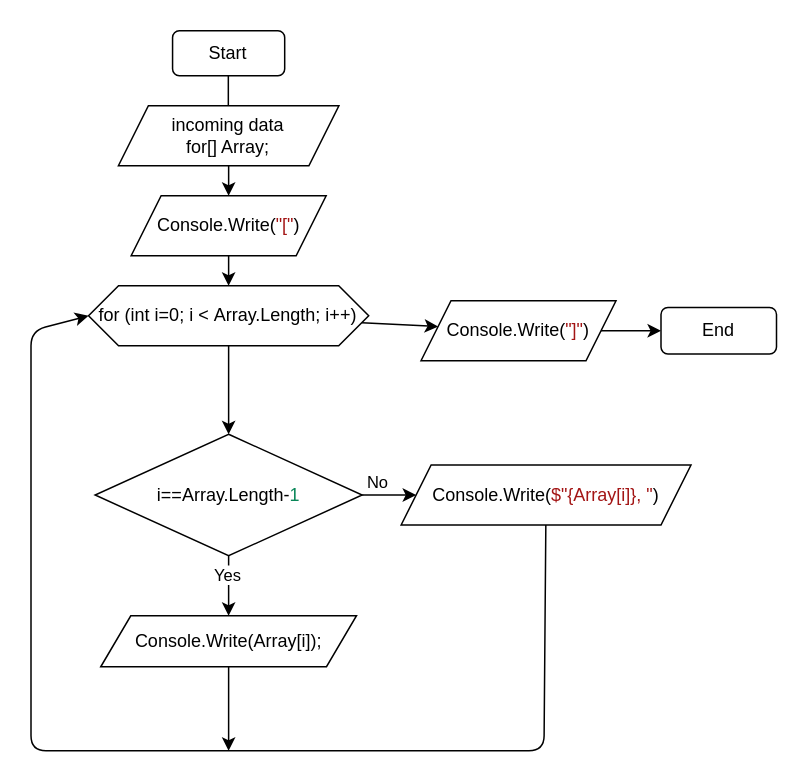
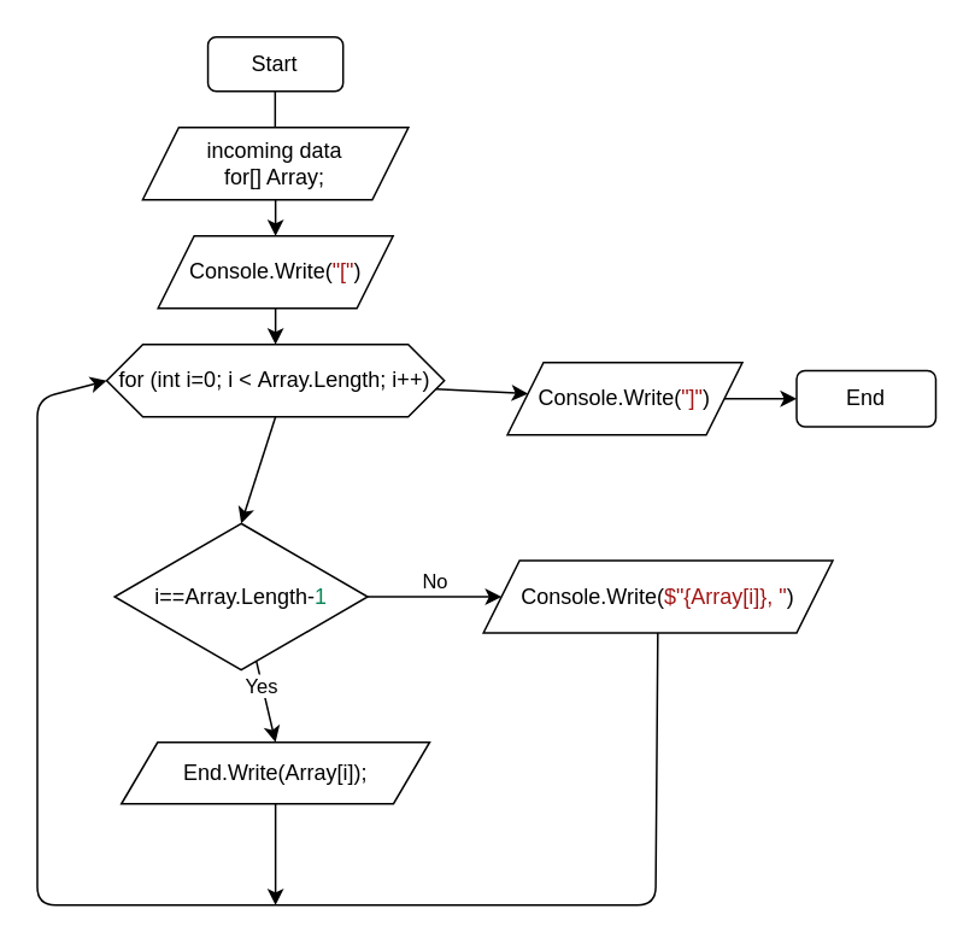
  <mxCell id="0" />
  <mxCell id="1" parent="0" />
  <mxCell id="2" value="Start" style="rounded=1;whiteSpace=wrap;html=1;" parent="1" vertex="1"><mxGeometry x="114.38" y="20" width="74.75" height="30" as="geometry" /></mxCell>
  <mxCell id="3" value="" style="endArrow=classic;html=1;" parent="1" edge="1"><mxGeometry width="50" height="50" relative="1" as="geometry"><mxPoint x="151.55" y="50" as="sourcePoint" /><mxPoint x="151.55" y="90" as="targetPoint" /></mxGeometry></mxCell>
  <mxCell id="4" style="edgeStyle=none;html=1;entryX=0.5;entryY=0;entryDx=0;entryDy=0;" edge="1" parent="1" source="8" target="16"><mxGeometry relative="1" as="geometry"><Array as="points" /></mxGeometry></mxCell>
  <mxCell id="5" value="Yes" style="edgeLabel;html=1;align=center;verticalAlign=middle;resizable=0;points=[];" vertex="1" connectable="0" parent="4"><mxGeometry x="-0.406" y="-1" relative="1" as="geometry"><mxPoint as="offset" /></mxGeometry></mxCell>
  <mxCell id="6" style="edgeStyle=none;html=1;entryX=0;entryY=0.5;entryDx=0;entryDy=0;" edge="1" parent="1" source="8" target="18"><mxGeometry relative="1" as="geometry" /></mxCell>
  <mxCell id="7" value="No" style="edgeLabel;html=1;align=center;verticalAlign=middle;resizable=0;points=[];" vertex="1" connectable="0" parent="6"><mxGeometry x="0.407" y="1" relative="1" as="geometry"><mxPoint x="-15" y="-8" as="offset" /></mxGeometry></mxCell>
- <mxCell id="8" value="&lt;div style=&quot;background-color: rgb(255 , 255 , 255) ; line-height: 19px&quot;&gt;&lt;font style=&quot;font-size: 12px&quot;&gt;i==Array.Length-&lt;span style=&quot;color: rgb(9 , 134 , 88)&quot;&gt;1&lt;/span&gt;&lt;/font&gt;&lt;/div&gt;" style="rhombus;whiteSpace=wrap;html=1;" parent="1" vertex="1"><mxGeometry x="62.75" y="289" width="178.01" height="81" as="geometry" /></mxCell>
+ <mxCell id="8" value="&lt;div style=&quot;background-color: rgb(255 , 255 , 255) ; line-height: 19px&quot;&gt;&lt;font style=&quot;font-size: 12px&quot;&gt;i==Array.Length-&lt;span style=&quot;color: rgb(9 , 134 , 88)&quot;&gt;1&lt;/span&gt;&lt;/font&gt;&lt;/div&gt;" style="rhombus;whiteSpace=wrap;html=1;" parent="1" vertex="1"><mxGeometry x="62.75" y="289" width="140" height="81" as="geometry" /></mxCell>
  <mxCell id="9" style="edgeStyle=none;html=1;exitX=0.5;exitY=1;exitDx=0;exitDy=0;entryX=0.5;entryY=0;entryDx=0;entryDy=0;" edge="1" parent="1" source="11" target="8"><mxGeometry relative="1" as="geometry" /></mxCell>
  <mxCell id="10" style="edgeStyle=none;html=1;" edge="1" parent="1" source="11" target="20"><mxGeometry relative="1" as="geometry" /></mxCell>
  <mxCell id="11" value="for (int i=0; i &amp;lt;&amp;nbsp;Array.Length; i++)" style="shape=hexagon;perimeter=hexagonPerimeter2;whiteSpace=wrap;html=1;fixedSize=1;" parent="1" vertex="1"><mxGeometry x="58.37" y="190" width="186.76" height="40" as="geometry" /></mxCell>
  <mxCell id="12" value="End" style="rounded=1;whiteSpace=wrap;html=1;" parent="1" vertex="1"><mxGeometry x="440" y="204.5" width="77" height="31" as="geometry" /></mxCell>
  <mxCell id="13" style="edgeStyle=none;html=1;entryX=0.5;entryY=0;entryDx=0;entryDy=0;" edge="1" parent="1" source="14" target="22"><mxGeometry relative="1" as="geometry" /></mxCell>
  <mxCell id="14" value="&lt;span&gt;incoming data&lt;/span&gt;&lt;br&gt;&lt;span&gt;for[] Array;&lt;/span&gt;" style="shape=parallelogram;perimeter=parallelogramPerimeter;whiteSpace=wrap;html=1;fixedSize=1;" parent="1" vertex="1"><mxGeometry x="78.26" y="70" width="147" height="40" as="geometry" /></mxCell>
  <mxCell id="15" style="edgeStyle=none;html=1;" edge="1" parent="1" source="16"><mxGeometry relative="1" as="geometry"><mxPoint x="151.755" y="500" as="targetPoint" /></mxGeometry></mxCell>
- <mxCell id="16" value="&lt;span&gt;Console.Write(Array[i]);&lt;/span&gt;" style="shape=parallelogram;perimeter=parallelogramPerimeter;whiteSpace=wrap;html=1;fixedSize=1;" parent="1" vertex="1"><mxGeometry x="66.51" y="410" width="170.49" height="34" as="geometry" /></mxCell>
+ <mxCell id="16" value="&lt;span&gt;End.Write(Array[i]);&lt;/span&gt;" style="shape=parallelogram;perimeter=parallelogramPerimeter;whiteSpace=wrap;html=1;fixedSize=1;" parent="1" vertex="1"><mxGeometry x="66.51" y="410" width="170.49" height="34" as="geometry" /></mxCell>
  <mxCell id="17" style="edgeStyle=none;html=1;entryX=0;entryY=0.5;entryDx=0;entryDy=0;" edge="1" parent="1" source="18" target="11"><mxGeometry relative="1" as="geometry"><mxPoint x="30" y="218.621" as="targetPoint" /><Array as="points"><mxPoint x="362" y="500" /><mxPoint x="20" y="500" /><mxPoint x="20" y="220" /></Array></mxGeometry></mxCell>
  <mxCell id="18" value="&lt;div style=&quot;background-color: rgb(255 , 255 , 255) ; line-height: 19px&quot;&gt;&lt;font style=&quot;font-size: 12px&quot;&gt;Console.Write(&lt;span style=&quot;color: rgb(163 , 21 , 21)&quot;&gt;$&quot;{Array[i]}, &quot;&lt;/span&gt;)&lt;/font&gt;&lt;/div&gt;" style="shape=parallelogram;perimeter=parallelogramPerimeter;whiteSpace=wrap;html=1;fixedSize=1;" vertex="1" parent="1"><mxGeometry x="266.76" y="309.5" width="193.24" height="40" as="geometry" /></mxCell>
  <mxCell id="19" style="edgeStyle=none;html=1;" edge="1" parent="1" source="20"><mxGeometry relative="1" as="geometry"><mxPoint x="440" y="220" as="targetPoint" /></mxGeometry></mxCell>
  <mxCell id="20" value="&lt;span style=&quot;background-color: rgb(255 , 255 , 255)&quot;&gt;Console.Write(&lt;/span&gt;&lt;span style=&quot;background-color: rgb(255 , 255 , 255) ; color: rgb(163 , 21 , 21)&quot;&gt;&quot;]&quot;&lt;/span&gt;&lt;span style=&quot;background-color: rgb(255 , 255 , 255)&quot;&gt;)&lt;/span&gt;" style="shape=parallelogram;perimeter=parallelogramPerimeter;whiteSpace=wrap;html=1;fixedSize=1;" vertex="1" parent="1"><mxGeometry x="280" y="200" width="130" height="40" as="geometry" /></mxCell>
  <mxCell id="21" style="edgeStyle=none;html=1;entryX=0.5;entryY=0;entryDx=0;entryDy=0;" edge="1" parent="1" source="22" target="11"><mxGeometry relative="1" as="geometry" /></mxCell>
  <mxCell id="22" value="&lt;span style=&quot;background-color: rgb(255 , 255 , 255)&quot;&gt;Console.Write(&lt;/span&gt;&lt;span style=&quot;background-color: rgb(255 , 255 , 255) ; color: rgb(163 , 21 , 21)&quot;&gt;&quot;[&quot;&lt;/span&gt;&lt;span style=&quot;background-color: rgb(255 , 255 , 255)&quot;&gt;)&lt;/span&gt;" style="shape=parallelogram;perimeter=parallelogramPerimeter;whiteSpace=wrap;html=1;fixedSize=1;" vertex="1" parent="1"><mxGeometry x="86.76" y="130" width="130" height="40" as="geometry" /></mxCell>
